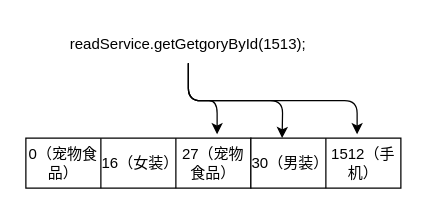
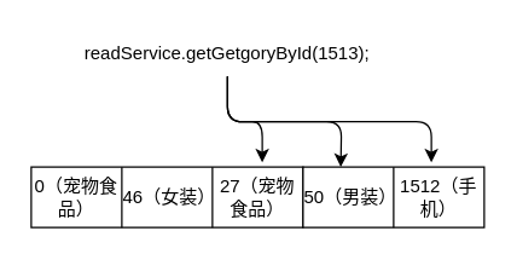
  <mxCell id="0" />
  <mxCell id="1" parent="0" />
  <mxCell id="2" value="readService.getGetgoryById(1513);" style="text;html=1;strokeColor=none;fillColor=none;align=center;verticalAlign=middle;whiteSpace=wrap;rounded=0;" parent="1" vertex="1"><mxGeometry x="30" y="20" width="240" height="30" as="geometry" /></mxCell>
  <mxCell id="3" value="" style="endArrow=classic;html=1;entryX=0.85;entryY=-0.075;entryDx=0;entryDy=0;entryPerimeter=0;edgeStyle=orthogonalEdgeStyle;" parent="1" source="2" target="7" edge="1"><mxGeometry width="50" height="50" relative="1" as="geometry"><mxPoint x="270" y="180" as="sourcePoint" /><mxPoint x="320" y="130" as="targetPoint" /><Array as="points"><mxPoint x="150" y="80" /><mxPoint x="173" y="80" /></Array></mxGeometry></mxCell>
  <mxCell id="4" value="" style="endArrow=classic;html=1;edgeStyle=orthogonalEdgeStyle;" parent="1" source="2" edge="1"><mxGeometry width="50" height="50" relative="1" as="geometry"><mxPoint x="355" y="330" as="sourcePoint" /><mxPoint x="225" y="110" as="targetPoint" /></mxGeometry></mxCell>
  <mxCell id="5" value="" style="endArrow=classic;html=1;fixDash=0;edgeStyle=orthogonalEdgeStyle;" parent="1" source="2" edge="1"><mxGeometry width="50" height="50" relative="1" as="geometry"><mxPoint x="225" y="60" as="sourcePoint" /><mxPoint x="285" y="107" as="targetPoint" /><Array as="points"><mxPoint x="150" y="80" /><mxPoint x="285" y="80" /></Array></mxGeometry></mxCell>
  <mxCell id="6" value="" style="shape=table;html=1;whiteSpace=wrap;startSize=0;container=1;collapsible=0;childLayout=tableLayout;" parent="1" vertex="1"><mxGeometry x="20" y="110" width="180" height="40" as="geometry" /></mxCell>
  <mxCell id="7" value="" style="shape=partialRectangle;html=1;whiteSpace=wrap;collapsible=0;dropTarget=0;pointerEvents=0;fillColor=none;top=0;left=0;bottom=0;right=0;points=[[0,0.5],[1,0.5]];portConstraint=eastwest;" parent="6" vertex="1"><mxGeometry width="180" height="40" as="geometry" /></mxCell>
  <mxCell id="8" value="0（宠物食品）" style="shape=partialRectangle;html=1;whiteSpace=wrap;connectable=0;fillColor=none;top=0;left=0;bottom=0;right=0;overflow=hidden;" parent="7" vertex="1"><mxGeometry width="60" height="40" as="geometry" /></mxCell>
- <mxCell id="9" value="16（女装）" style="shape=partialRectangle;html=1;whiteSpace=wrap;connectable=0;fillColor=none;top=0;left=0;bottom=0;right=0;overflow=hidden;" parent="7" vertex="1"><mxGeometry x="60" width="60" height="40" as="geometry" /></mxCell>
+ <mxCell id="9" value="46（女装）" style="shape=partialRectangle;html=1;whiteSpace=wrap;connectable=0;fillColor=none;top=0;left=0;bottom=0;right=0;overflow=hidden;" parent="7" vertex="1"><mxGeometry x="60" width="60" height="40" as="geometry" /></mxCell>
  <mxCell id="10" value="27（宠物食品）" style="shape=partialRectangle;html=1;whiteSpace=wrap;connectable=0;fillColor=none;top=0;left=0;bottom=0;right=0;overflow=hidden;" parent="7" vertex="1"><mxGeometry x="120" width="60" height="40" as="geometry" /></mxCell>
  <mxCell id="11" value="" style="shape=table;html=1;whiteSpace=wrap;startSize=0;container=1;collapsible=0;childLayout=tableLayout;" parent="1" vertex="1"><mxGeometry x="200" y="110" width="120" height="40" as="geometry" /></mxCell>
  <mxCell id="12" value="" style="shape=partialRectangle;html=1;whiteSpace=wrap;collapsible=0;dropTarget=0;pointerEvents=0;fillColor=none;top=0;left=0;bottom=0;right=0;points=[[0,0.5],[1,0.5]];portConstraint=eastwest;" parent="11" vertex="1"><mxGeometry width="120" height="40" as="geometry" /></mxCell>
- <mxCell id="13" value="30（男装）" style="shape=partialRectangle;html=1;whiteSpace=wrap;connectable=0;fillColor=none;top=0;left=0;bottom=0;right=0;overflow=hidden;" parent="12" vertex="1"><mxGeometry width="60" height="40" as="geometry" /></mxCell>
+ <mxCell id="13" value="50（男装）" style="shape=partialRectangle;html=1;whiteSpace=wrap;connectable=0;fillColor=none;top=0;left=0;bottom=0;right=0;overflow=hidden;" parent="12" vertex="1"><mxGeometry width="60" height="40" as="geometry" /></mxCell>
  <mxCell id="14" value="1512（手机）" style="shape=partialRectangle;html=1;whiteSpace=wrap;connectable=0;fillColor=none;top=0;left=0;bottom=0;right=0;overflow=hidden;" parent="12" vertex="1"><mxGeometry x="60" width="60" height="40" as="geometry" /></mxCell>
